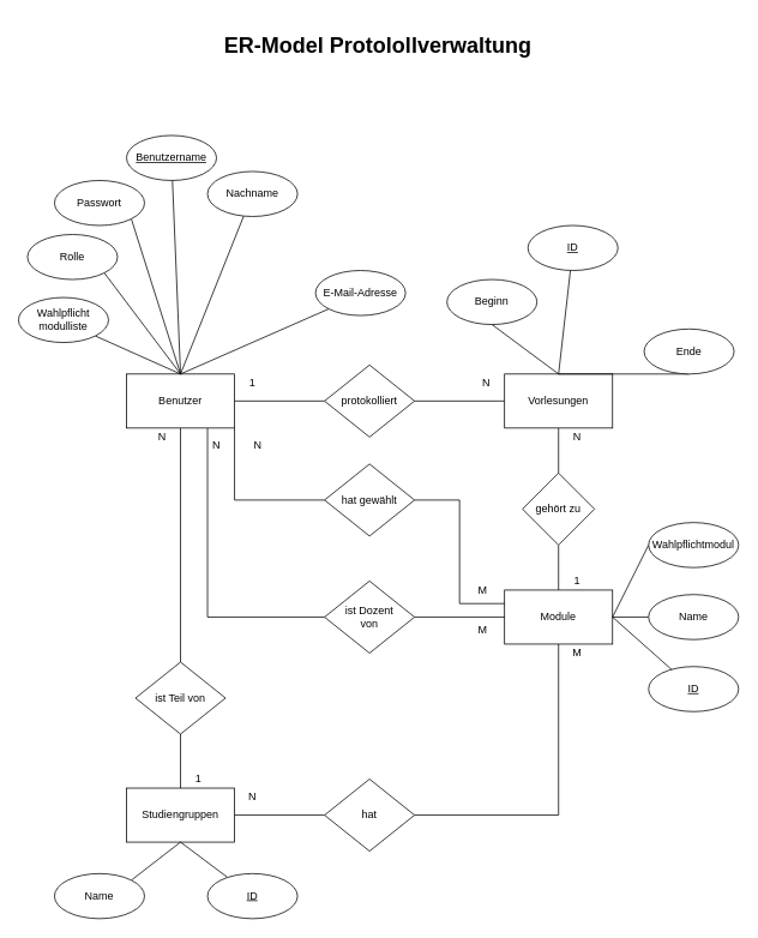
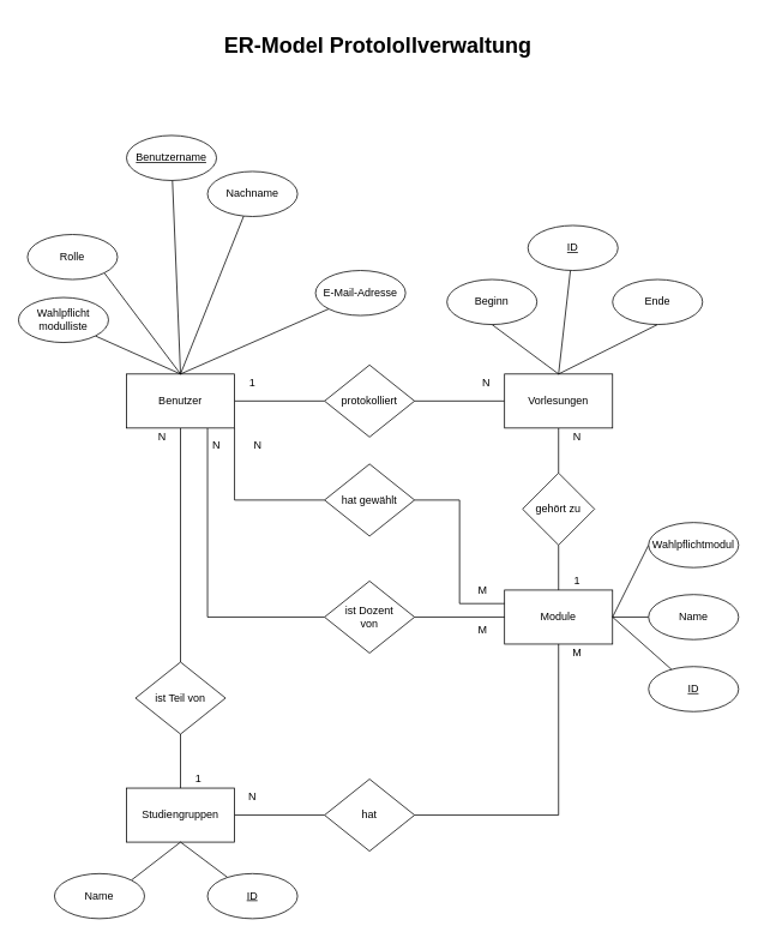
  <mxCell id="0" />
  <mxCell id="1" parent="0" />
  <mxCell id="2" style="orthogonalLoop=1;jettySize=auto;html=1;exitX=1;exitY=0.5;exitDx=0;exitDy=0;entryX=0;entryY=0.5;entryDx=0;entryDy=0;rounded=0;endArrow=none;endFill=0;" parent="1" source="6" target="8" edge="1"><mxGeometry relative="1" as="geometry" /></mxCell>
  <mxCell id="3" style="edgeStyle=orthogonalEdgeStyle;rounded=0;orthogonalLoop=1;jettySize=auto;html=1;endArrow=none;endFill=0;" parent="1" source="6" target="41" edge="1"><mxGeometry relative="1" as="geometry" /></mxCell>
  <mxCell id="4" style="edgeStyle=orthogonalEdgeStyle;rounded=0;orthogonalLoop=1;jettySize=auto;html=1;exitX=1;exitY=1;exitDx=0;exitDy=0;entryX=0;entryY=0.5;entryDx=0;entryDy=0;endArrow=none;endFill=0;" parent="1" source="6" target="45" edge="1"><mxGeometry relative="1" as="geometry" /></mxCell>
  <mxCell id="5" style="edgeStyle=orthogonalEdgeStyle;rounded=0;orthogonalLoop=1;jettySize=auto;html=1;exitX=0.75;exitY=1;exitDx=0;exitDy=0;entryX=0;entryY=0.5;entryDx=0;entryDy=0;endArrow=none;endFill=0;" parent="1" source="6" target="33" edge="1"><mxGeometry relative="1" as="geometry" /></mxCell>
  <mxCell id="6" value="Benutzer" style="rounded=0;whiteSpace=wrap;html=1;" parent="1" vertex="1"><mxGeometry x="140" y="415" width="120" height="60" as="geometry" /></mxCell>
  <mxCell id="7" style="edgeStyle=none;rounded=0;orthogonalLoop=1;jettySize=auto;html=1;endArrow=none;endFill=0;" parent="1" source="8" target="22" edge="1"><mxGeometry relative="1" as="geometry" /></mxCell>
  <mxCell id="8" value="protokolliert" style="rhombus;whiteSpace=wrap;html=1;" parent="1" vertex="1"><mxGeometry x="360" y="405" width="100" height="80" as="geometry" /></mxCell>
  <mxCell id="9" style="edgeStyle=none;rounded=0;orthogonalLoop=1;jettySize=auto;html=1;endArrow=none;endFill=0;entryX=0.5;entryY=0;entryDx=0;entryDy=0;" parent="1" source="10" target="6" edge="1"><mxGeometry relative="1" as="geometry"><mxPoint x="200" y="410" as="targetPoint" /></mxGeometry></mxCell>
  <mxCell id="10" value="Nachname" style="ellipse;whiteSpace=wrap;html=1;" parent="1" vertex="1"><mxGeometry x="230" y="190" width="100" height="50" as="geometry" /></mxCell>
  <mxCell id="11" style="edgeStyle=none;rounded=0;orthogonalLoop=1;jettySize=auto;html=1;exitX=0;exitY=1;exitDx=0;exitDy=0;entryX=0.5;entryY=0;entryDx=0;entryDy=0;endArrow=none;endFill=0;" parent="1" source="12" target="6" edge="1"><mxGeometry relative="1" as="geometry" /></mxCell>
  <mxCell id="12" value="E-Mail-Adresse" style="ellipse;whiteSpace=wrap;html=1;" parent="1" vertex="1"><mxGeometry x="350" y="300" width="100" height="50" as="geometry" /></mxCell>
  <mxCell id="13" style="edgeStyle=none;rounded=0;orthogonalLoop=1;jettySize=auto;html=1;endArrow=none;endFill=0;entryX=0.5;entryY=0;entryDx=0;entryDy=0;" parent="1" source="14" target="6" edge="1"><mxGeometry relative="1" as="geometry"><mxPoint x="200" y="410" as="targetPoint" /></mxGeometry></mxCell>
  <mxCell id="14" value="&lt;u&gt;Benutzername&lt;/u&gt;" style="ellipse;whiteSpace=wrap;html=1;" parent="1" vertex="1"><mxGeometry x="140" y="150" width="100" height="50" as="geometry" /></mxCell>
  <mxCell id="15" style="edgeStyle=none;rounded=0;orthogonalLoop=1;jettySize=auto;html=1;exitX=1;exitY=1;exitDx=0;exitDy=0;entryX=0.5;entryY=0;entryDx=0;entryDy=0;endArrow=none;endFill=0;" parent="1" source="16" target="6" edge="1"><mxGeometry relative="1" as="geometry" /></mxCell>
  <mxCell id="16" value="Wahlpflicht&lt;br&gt;modulliste" style="ellipse;whiteSpace=wrap;html=1;" parent="1" vertex="1"><mxGeometry x="20" y="330" width="100" height="50" as="geometry" /></mxCell>
- <mxCell id="17" style="edgeStyle=none;rounded=0;orthogonalLoop=1;jettySize=auto;html=1;exitX=1;exitY=1;exitDx=0;exitDy=0;endArrow=none;endFill=0;entryX=0.5;entryY=0;entryDx=0;entryDy=0;" parent="1" source="18" target="6" edge="1"><mxGeometry relative="1" as="geometry"><mxPoint x="200" y="410" as="targetPoint" /></mxGeometry></mxCell>
- <mxCell id="18" value="Passwort" style="ellipse;whiteSpace=wrap;html=1;" parent="1" vertex="1"><mxGeometry x="60" y="200" width="100" height="50" as="geometry" /></mxCell>
  <mxCell id="19" style="edgeStyle=none;rounded=0;orthogonalLoop=1;jettySize=auto;html=1;exitX=1;exitY=1;exitDx=0;exitDy=0;endArrow=none;endFill=0;entryX=0.5;entryY=0;entryDx=0;entryDy=0;" parent="1" source="20" target="6" edge="1"><mxGeometry relative="1" as="geometry"><mxPoint x="200" y="410" as="targetPoint" /></mxGeometry></mxCell>
  <mxCell id="20" value="Rolle" style="ellipse;whiteSpace=wrap;html=1;" parent="1" vertex="1"><mxGeometry x="30" y="260" width="100" height="50" as="geometry" /></mxCell>
  <mxCell id="21" style="edgeStyle=none;rounded=0;orthogonalLoop=1;jettySize=auto;html=1;exitX=0.5;exitY=1;exitDx=0;exitDy=0;entryX=0.5;entryY=0;entryDx=0;entryDy=0;endArrow=none;endFill=0;" parent="1" source="22" target="29" edge="1"><mxGeometry relative="1" as="geometry" /></mxCell>
  <mxCell id="22" value="Vorlesungen" style="rounded=0;whiteSpace=wrap;html=1;" parent="1" vertex="1"><mxGeometry x="560" y="415" width="120" height="60" as="geometry" /></mxCell>
  <mxCell id="23" style="edgeStyle=none;rounded=0;orthogonalLoop=1;jettySize=auto;html=1;exitX=0.5;exitY=1;exitDx=0;exitDy=0;entryX=0.5;entryY=0;entryDx=0;entryDy=0;endArrow=none;endFill=0;" parent="1" source="24" target="22" edge="1"><mxGeometry relative="1" as="geometry" /></mxCell>
  <mxCell id="24" value="Beginn" style="ellipse;whiteSpace=wrap;html=1;" parent="1" vertex="1"><mxGeometry x="496" y="310" width="100" height="50" as="geometry" /></mxCell>
  <mxCell id="25" style="edgeStyle=none;rounded=0;orthogonalLoop=1;jettySize=auto;html=1;exitX=0.5;exitY=1;exitDx=0;exitDy=0;endArrow=none;endFill=0;" parent="1" source="26" edge="1"><mxGeometry relative="1" as="geometry"><mxPoint x="620" y="415" as="targetPoint" /></mxGeometry></mxCell>
- <mxCell id="26" value="Ende" style="ellipse;whiteSpace=wrap;html=1;" parent="1" vertex="1"><mxGeometry x="715" y="365" width="100" height="50" as="geometry" /></mxCell>
+ <mxCell id="26" value="Ende" style="ellipse;whiteSpace=wrap;html=1;" parent="1" vertex="1"><mxGeometry x="680" y="310" width="100" height="50" as="geometry" /></mxCell>
  <mxCell id="27" value="Module" style="rounded=0;whiteSpace=wrap;html=1;" parent="1" vertex="1"><mxGeometry x="560" y="655" width="120" height="60" as="geometry" /></mxCell>
  <mxCell id="28" style="edgeStyle=none;rounded=0;orthogonalLoop=1;jettySize=auto;html=1;exitX=0.5;exitY=1;exitDx=0;exitDy=0;entryX=0.5;entryY=0;entryDx=0;entryDy=0;endArrow=none;endFill=0;" parent="1" source="29" target="27" edge="1"><mxGeometry relative="1" as="geometry" /></mxCell>
  <mxCell id="29" value="gehört zu" style="rhombus;whiteSpace=wrap;html=1;" parent="1" vertex="1"><mxGeometry x="580" y="525" width="80" height="80" as="geometry" /></mxCell>
  <mxCell id="30" style="edgeStyle=none;rounded=0;orthogonalLoop=1;jettySize=auto;html=1;exitX=0;exitY=0.5;exitDx=0;exitDy=0;entryX=1;entryY=0.5;entryDx=0;entryDy=0;endArrow=none;endFill=0;" parent="1" source="31" target="27" edge="1"><mxGeometry relative="1" as="geometry" /></mxCell>
  <mxCell id="31" value="Name" style="ellipse;whiteSpace=wrap;html=1;" parent="1" vertex="1"><mxGeometry x="720" y="660" width="100" height="50" as="geometry" /></mxCell>
  <mxCell id="32" style="edgeStyle=none;rounded=0;orthogonalLoop=1;jettySize=auto;html=1;entryX=0;entryY=0.5;entryDx=0;entryDy=0;endArrow=none;endFill=0;" parent="1" source="33" target="27" edge="1"><mxGeometry relative="1" as="geometry" /></mxCell>
  <mxCell id="33" value="ist Dozent &lt;br&gt;von" style="rhombus;whiteSpace=wrap;html=1;" parent="1" vertex="1"><mxGeometry x="360" y="645" width="100" height="80" as="geometry" /></mxCell>
  <mxCell id="34" style="edgeStyle=none;rounded=0;orthogonalLoop=1;jettySize=auto;html=1;exitX=0;exitY=0.5;exitDx=0;exitDy=0;entryX=1;entryY=0.5;entryDx=0;entryDy=0;endArrow=none;endFill=0;" parent="1" source="35" target="27" edge="1"><mxGeometry relative="1" as="geometry" /></mxCell>
  <mxCell id="35" value="Wahlpflichtmodul" style="ellipse;whiteSpace=wrap;html=1;" parent="1" vertex="1"><mxGeometry x="720" y="580" width="100" height="50" as="geometry" /></mxCell>
  <mxCell id="36" style="edgeStyle=orthogonalEdgeStyle;rounded=0;orthogonalLoop=1;jettySize=auto;html=1;entryX=0;entryY=0.5;entryDx=0;entryDy=0;endArrow=none;endFill=0;" parent="1" source="37" target="43" edge="1"><mxGeometry relative="1" as="geometry" /></mxCell>
  <mxCell id="37" value="Studiengruppen" style="rounded=0;whiteSpace=wrap;html=1;" parent="1" vertex="1"><mxGeometry x="140" y="875" width="120" height="60" as="geometry" /></mxCell>
  <mxCell id="38" style="edgeStyle=none;rounded=0;orthogonalLoop=1;jettySize=auto;html=1;exitX=1;exitY=0;exitDx=0;exitDy=0;entryX=0.5;entryY=1;entryDx=0;entryDy=0;endArrow=none;endFill=0;" parent="1" source="39" target="37" edge="1"><mxGeometry relative="1" as="geometry" /></mxCell>
  <mxCell id="39" value="Name" style="ellipse;whiteSpace=wrap;html=1;" parent="1" vertex="1"><mxGeometry x="60" y="970" width="100" height="50" as="geometry" /></mxCell>
  <mxCell id="40" style="edgeStyle=orthogonalEdgeStyle;rounded=0;orthogonalLoop=1;jettySize=auto;html=1;entryX=0.5;entryY=0;entryDx=0;entryDy=0;endArrow=none;endFill=0;" parent="1" source="41" target="37" edge="1"><mxGeometry relative="1" as="geometry" /></mxCell>
  <mxCell id="41" value="ist Teil von" style="rhombus;whiteSpace=wrap;html=1;" parent="1" vertex="1"><mxGeometry x="150" y="735" width="100" height="80" as="geometry" /></mxCell>
  <mxCell id="42" style="edgeStyle=orthogonalEdgeStyle;rounded=0;orthogonalLoop=1;jettySize=auto;html=1;exitX=1;exitY=0.5;exitDx=0;exitDy=0;entryX=0.5;entryY=1;entryDx=0;entryDy=0;endArrow=none;endFill=0;" parent="1" source="43" target="27" edge="1"><mxGeometry relative="1" as="geometry" /></mxCell>
  <mxCell id="43" value="hat" style="rhombus;whiteSpace=wrap;html=1;" parent="1" vertex="1"><mxGeometry x="360" y="865" width="100" height="80" as="geometry" /></mxCell>
  <mxCell id="44" style="edgeStyle=orthogonalEdgeStyle;rounded=0;orthogonalLoop=1;jettySize=auto;html=1;entryX=0;entryY=0.25;entryDx=0;entryDy=0;endArrow=none;endFill=0;" parent="1" source="45" target="27" edge="1"><mxGeometry relative="1" as="geometry" /></mxCell>
  <mxCell id="45" value="hat gewählt" style="rhombus;whiteSpace=wrap;html=1;" parent="1" vertex="1"><mxGeometry x="360" y="515" width="100" height="80" as="geometry" /></mxCell>
  <mxCell id="46" value="&lt;b&gt;&lt;font style=&quot;font-size: 24px&quot;&gt;ER-Model Protolollverwaltung&lt;/font&gt;&lt;/b&gt;" style="text;html=1;strokeColor=none;fillColor=none;align=center;verticalAlign=middle;whiteSpace=wrap;rounded=0;" parent="1" vertex="1"><mxGeometry x="218" y="20" width="403" height="60" as="geometry" /></mxCell>
  <mxCell id="47" style="rounded=0;orthogonalLoop=1;jettySize=auto;html=1;entryX=0.5;entryY=0;entryDx=0;entryDy=0;endArrow=none;endFill=0;" edge="1" parent="1" source="48" target="22"><mxGeometry relative="1" as="geometry" /></mxCell>
  <mxCell id="48" value="&lt;u&gt;ID&lt;/u&gt;" style="ellipse;whiteSpace=wrap;html=1;" vertex="1" parent="1"><mxGeometry x="586" y="250" width="100" height="50" as="geometry" /></mxCell>
  <mxCell id="49" style="edgeStyle=none;rounded=0;orthogonalLoop=1;jettySize=auto;html=1;entryX=0.5;entryY=1;entryDx=0;entryDy=0;startArrow=none;startFill=0;endArrow=none;endFill=0;" edge="1" parent="1" source="50" target="37"><mxGeometry relative="1" as="geometry" /></mxCell>
  <mxCell id="50" value="&lt;u&gt;ID&lt;/u&gt;" style="ellipse;whiteSpace=wrap;html=1;" vertex="1" parent="1"><mxGeometry x="230" y="970" width="100" height="50" as="geometry" /></mxCell>
  <mxCell id="51" style="edgeStyle=none;rounded=0;orthogonalLoop=1;jettySize=auto;html=1;entryX=1;entryY=0.5;entryDx=0;entryDy=0;startArrow=none;startFill=0;endArrow=none;endFill=0;" edge="1" parent="1" source="52" target="27"><mxGeometry relative="1" as="geometry" /></mxCell>
  <mxCell id="52" value="&lt;u&gt;ID&lt;/u&gt;" style="ellipse;whiteSpace=wrap;html=1;" vertex="1" parent="1"><mxGeometry x="720" y="740" width="100" height="50" as="geometry" /></mxCell>
  <mxCell id="53" value="N" style="text;html=1;strokeColor=none;fillColor=none;align=center;verticalAlign=middle;whiteSpace=wrap;rounded=0;" vertex="1" parent="1"><mxGeometry x="520" y="415" width="40" height="20" as="geometry" /></mxCell>
  <mxCell id="54" value="1" style="text;html=1;strokeColor=none;fillColor=none;align=center;verticalAlign=middle;whiteSpace=wrap;rounded=0;" vertex="1" parent="1"><mxGeometry x="260" y="415" width="40" height="20" as="geometry" /></mxCell>
  <mxCell id="55" value="N" style="text;html=1;strokeColor=none;fillColor=none;align=center;verticalAlign=middle;whiteSpace=wrap;rounded=0;" vertex="1" parent="1"><mxGeometry x="266" y="485" width="40" height="20" as="geometry" /></mxCell>
  <mxCell id="56" value="M" style="text;html=1;strokeColor=none;fillColor=none;align=center;verticalAlign=middle;whiteSpace=wrap;rounded=0;" vertex="1" parent="1"><mxGeometry x="516" y="645" width="40" height="20" as="geometry" /></mxCell>
  <mxCell id="57" value="N" style="text;html=1;strokeColor=none;fillColor=none;align=center;verticalAlign=middle;whiteSpace=wrap;rounded=0;" vertex="1" parent="1"><mxGeometry x="220" y="485" width="40" height="20" as="geometry" /></mxCell>
  <mxCell id="58" value="M" style="text;html=1;strokeColor=none;fillColor=none;align=center;verticalAlign=middle;whiteSpace=wrap;rounded=0;" vertex="1" parent="1"><mxGeometry x="516" y="690" width="40" height="20" as="geometry" /></mxCell>
  <mxCell id="59" value="1" style="text;html=1;strokeColor=none;fillColor=none;align=center;verticalAlign=middle;whiteSpace=wrap;rounded=0;" vertex="1" parent="1"><mxGeometry x="200" y="855" width="40" height="20" as="geometry" /></mxCell>
  <mxCell id="60" value="N" style="text;html=1;strokeColor=none;fillColor=none;align=center;verticalAlign=middle;whiteSpace=wrap;rounded=0;" vertex="1" parent="1"><mxGeometry x="160" y="475" width="40" height="20" as="geometry" /></mxCell>
  <mxCell id="61" value="N&lt;span style=&quot;color: rgba(0 , 0 , 0 , 0) ; font-family: monospace ; font-size: 0px&quot;&gt;%3CmxGraphModel%3E%3Croot%3E%3CmxCell%20id%3D%220%22%2F%3E%3CmxCell%20id%3D%221%22%20parent%3D%220%22%2F%3E%3CmxCell%20id%3D%222%22%20value%3D%221%22%20style%3D%22text%3Bhtml%3D1%3BstrokeColor%3Dnone%3BfillColor%3Dnone%3Balign%3Dcenter%3BverticalAlign%3Dmiddle%3BwhiteSpace%3Dwrap%3Brounded%3D0%3B%22%20vertex%3D%221%22%20parent%3D%221%22%3E%3CmxGeometry%20x%3D%22194%22%20y%3D%22875%22%20width%3D%2240%22%20height%3D%2220%22%20as%3D%22geometry%22%2F%3E%3C%2FmxCell%3E%3C%2Froot%3E%3C%2FmxGraphModel%3E&lt;/span&gt;" style="text;html=1;strokeColor=none;fillColor=none;align=center;verticalAlign=middle;whiteSpace=wrap;rounded=0;" vertex="1" parent="1"><mxGeometry x="260" y="875" width="40" height="20" as="geometry" /></mxCell>
  <mxCell id="62" value="M" style="text;html=1;strokeColor=none;fillColor=none;align=center;verticalAlign=middle;whiteSpace=wrap;rounded=0;" vertex="1" parent="1"><mxGeometry x="621" y="715" width="40" height="20" as="geometry" /></mxCell>
  <mxCell id="63" value="N" style="text;html=1;strokeColor=none;fillColor=none;align=center;verticalAlign=middle;whiteSpace=wrap;rounded=0;" vertex="1" parent="1"><mxGeometry x="621" y="475" width="40" height="20" as="geometry" /></mxCell>
  <mxCell id="64" value="1" style="text;html=1;strokeColor=none;fillColor=none;align=center;verticalAlign=middle;whiteSpace=wrap;rounded=0;" vertex="1" parent="1"><mxGeometry x="621" y="635" width="40" height="20" as="geometry" /></mxCell>
